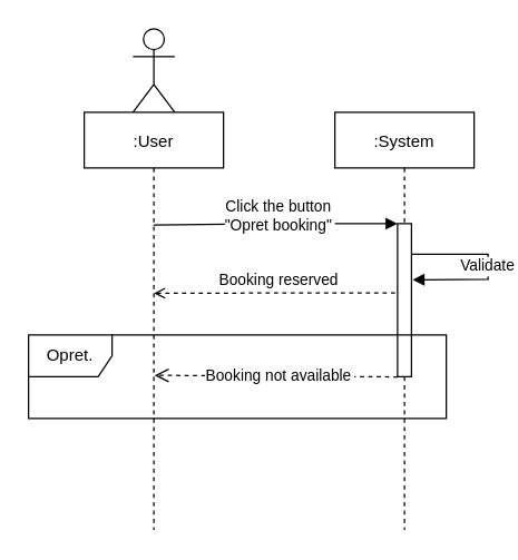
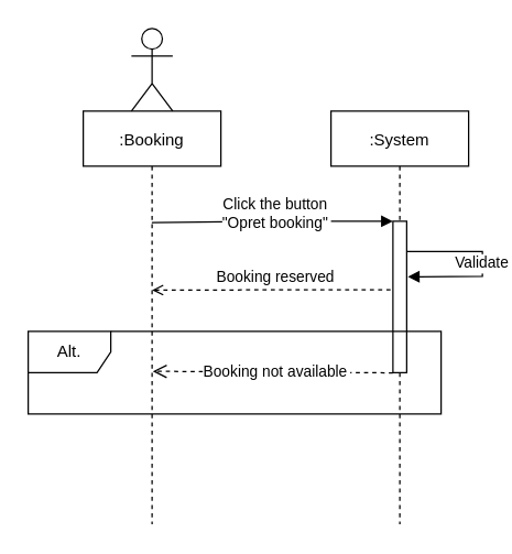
  <mxCell id="0" />
  <mxCell id="1" parent="0" />
- <mxCell id="2" value=":User" style="shape=umlLifeline;perimeter=lifelinePerimeter;container=1;collapsible=0;recursiveResize=0;rounded=0;shadow=0;strokeWidth=1;" parent="1" vertex="1"><mxGeometry x="60" y="80" width="100" height="300" as="geometry" /></mxCell>
+ <mxCell id="2" value=":Booking" style="shape=umlLifeline;perimeter=lifelinePerimeter;container=1;collapsible=0;recursiveResize=0;rounded=0;shadow=0;strokeWidth=1;" parent="1" vertex="1"><mxGeometry x="60" y="80" width="100" height="300" as="geometry" /></mxCell>
  <mxCell id="3" value=":System" style="shape=umlLifeline;perimeter=lifelinePerimeter;container=1;collapsible=0;recursiveResize=0;rounded=0;shadow=0;strokeWidth=1;" parent="1" vertex="1"><mxGeometry x="240" y="80" width="100" height="300" as="geometry" /></mxCell>
  <mxCell id="4" value="" style="points=[];perimeter=orthogonalPerimeter;rounded=0;shadow=0;strokeWidth=1;" parent="3" vertex="1"><mxGeometry x="45" y="80" width="10" height="110" as="geometry" /></mxCell>
  <mxCell id="5" value="Validate" style="verticalAlign=bottom;endArrow=block;entryX=1.08;entryY=0.367;shadow=0;strokeWidth=1;exitX=1;exitY=0.2;exitDx=0;exitDy=0;exitPerimeter=0;align=center;entryDx=0;entryDy=0;entryPerimeter=0;rounded=0;" parent="3" source="4" target="4" edge="1"><mxGeometry x="0.126" relative="1" as="geometry"><mxPoint x="70.0" y="101" as="sourcePoint" /><mxPoint x="245.2" y="100.0" as="targetPoint" /><mxPoint as="offset" /><Array as="points"><mxPoint x="110" y="102" /><mxPoint x="110" y="120" /></Array></mxGeometry></mxCell>
  <mxCell id="6" value="Booking not available" style="verticalAlign=bottom;endArrow=open;dashed=1;endSize=8;exitX=-0.011;exitY=1.008;shadow=0;strokeWidth=1;exitDx=0;exitDy=0;exitPerimeter=0;entryX=0.504;entryY=0.498;entryDx=0;entryDy=0;entryPerimeter=0;" parent="3" edge="1"><mxGeometry x="-0.026" y="9" relative="1" as="geometry"><mxPoint x="-129.49" y="189" as="targetPoint" /><mxPoint x="45.0" y="190.16" as="sourcePoint" /><mxPoint as="offset" /></mxGeometry></mxCell>
  <mxCell id="7" value="Click the button&#10;&quot;Opret booking&quot;" style="verticalAlign=bottom;endArrow=block;entryX=0;entryY=0;shadow=0;strokeWidth=1;exitX=0.498;exitY=0.27;exitDx=0;exitDy=0;exitPerimeter=0;align=center;" parent="1" edge="1"><mxGeometry x="0.029" y="-10" relative="1" as="geometry"><mxPoint x="109.8" y="161" as="sourcePoint" /><mxPoint x="285" y="160" as="targetPoint" /><mxPoint as="offset" /><Array as="points"><mxPoint x="190" y="160" /></Array></mxGeometry></mxCell>
  <mxCell id="8" value="Booking reserved" style="verticalAlign=bottom;endArrow=none;dashed=1;endSize=8;shadow=0;strokeWidth=1;endFill=0;startArrow=open;startFill=0;entryX=-0.022;entryY=0.452;entryDx=0;entryDy=0;entryPerimeter=0;" parent="1" target="4" edge="1"><mxGeometry x="0.029" relative="1" as="geometry"><mxPoint x="280" y="210" as="targetPoint" /><mxPoint x="110" y="210" as="sourcePoint" /><mxPoint as="offset" /></mxGeometry></mxCell>
  <mxCell id="9" value="" style="shape=umlActor;verticalLabelPosition=bottom;verticalAlign=top;html=1;outlineConnect=0;" parent="1" vertex="1"><mxGeometry x="95" y="20" width="30" height="60" as="geometry" /></mxCell>
- <mxCell id="10" value="Opret." style="shape=umlFrame;whiteSpace=wrap;html=1;" parent="1" vertex="1"><mxGeometry x="20" y="240" width="300" height="60" as="geometry" /></mxCell>
+ <mxCell id="10" value="Alt." style="shape=umlFrame;whiteSpace=wrap;html=1;" parent="1" vertex="1"><mxGeometry x="20" y="240" width="300" height="60" as="geometry" /></mxCell>
